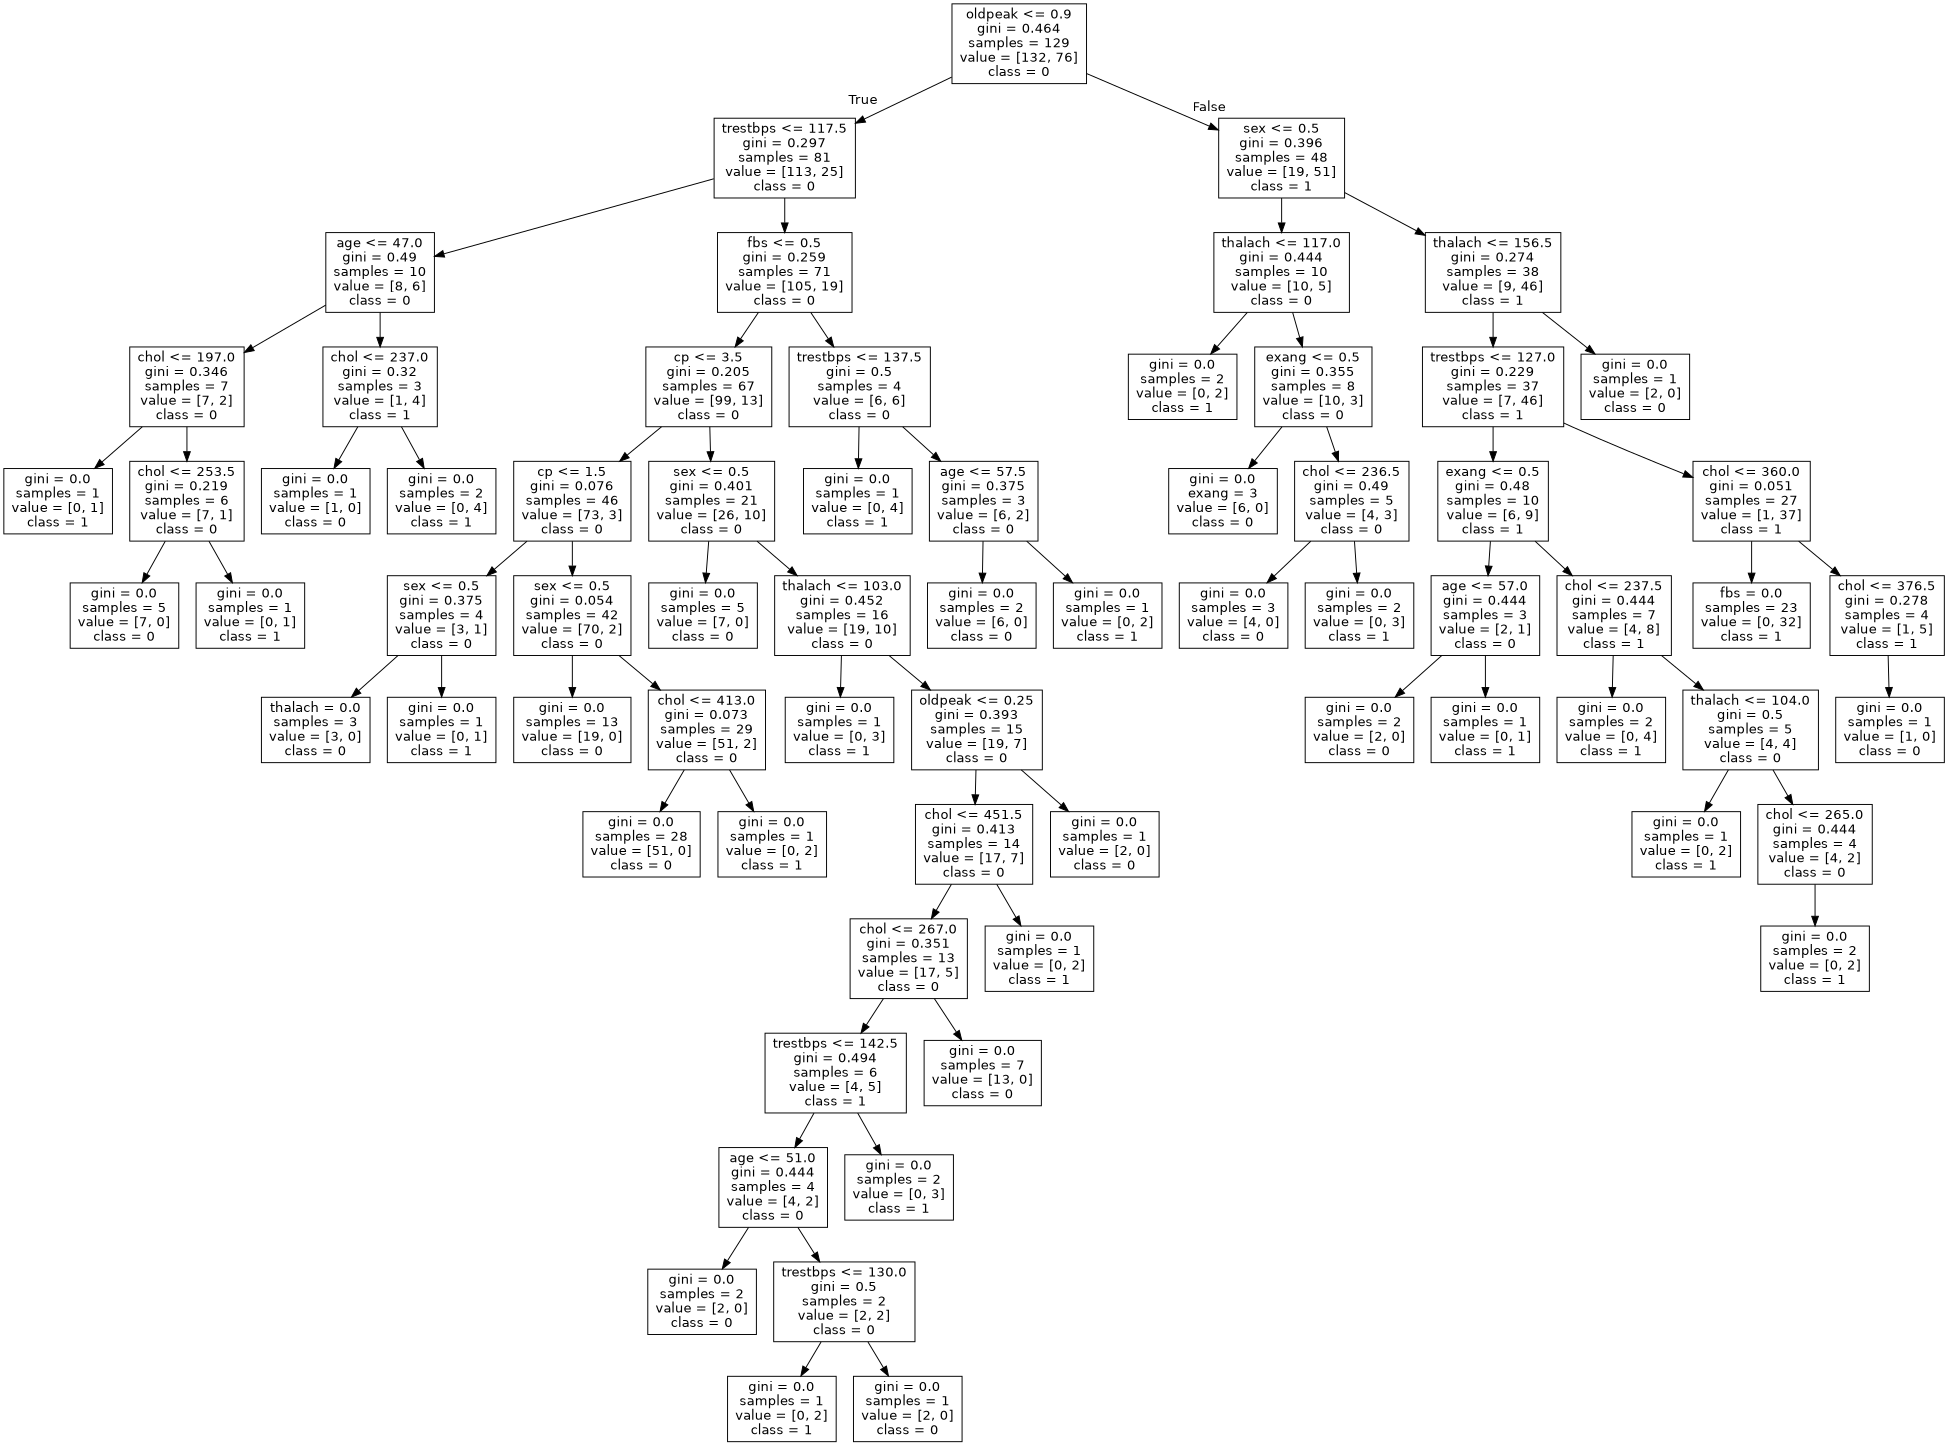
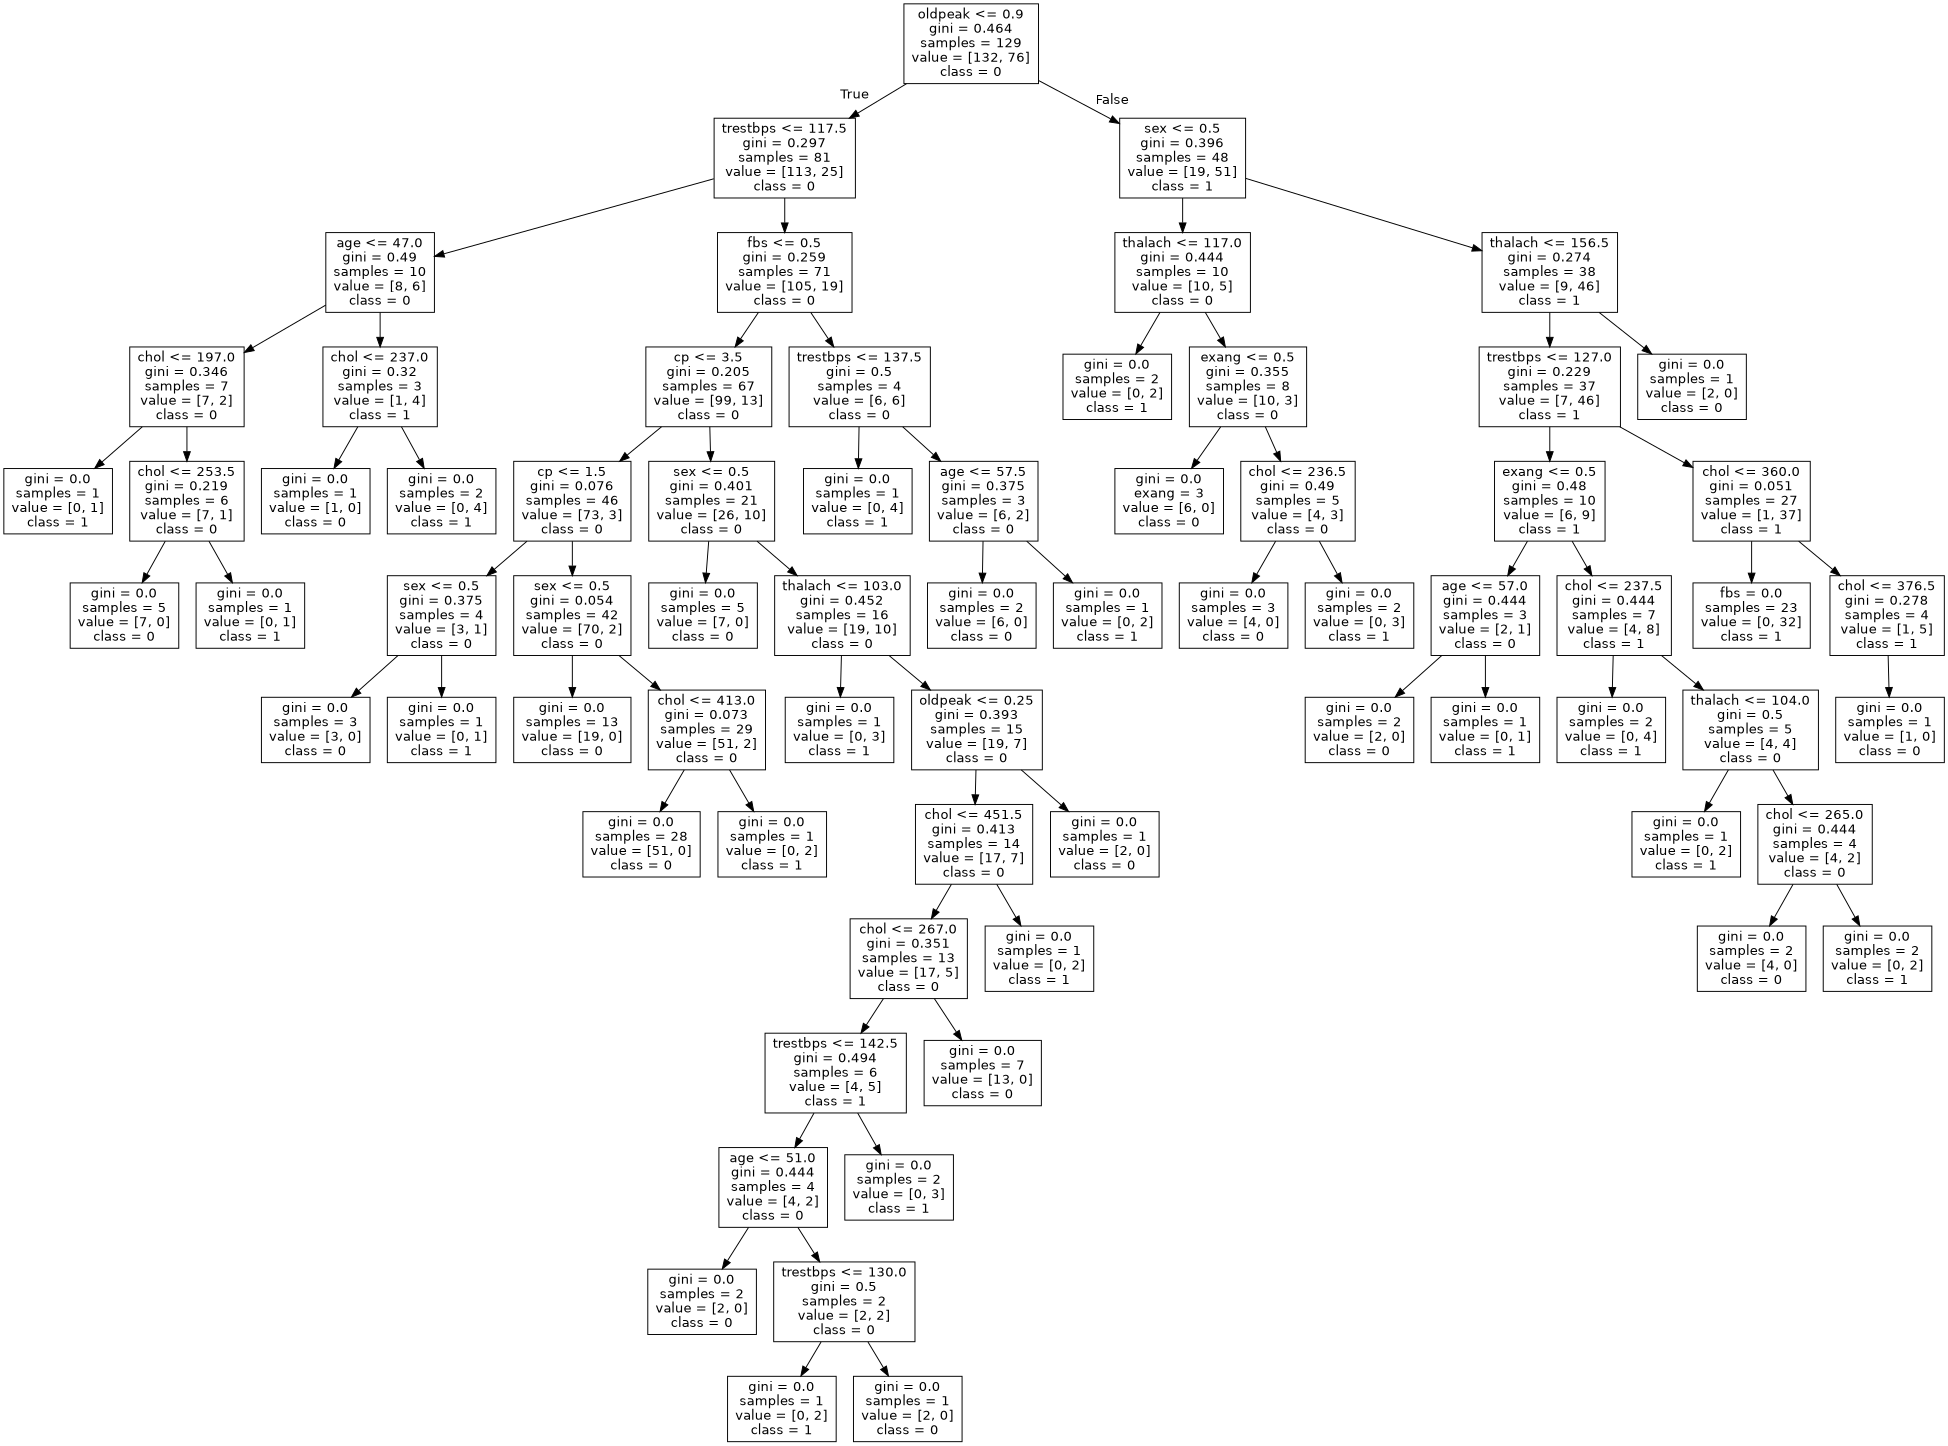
  digraph {
    node [fontname=helvetica shape=box]
    edge [fontname=helvetica]
    n1 [label="oldpeak <= 0.9\ngini = 0.464\nsamples = 129\nvalue = [132, 76]\nclass = 0"]
    n2 [label="trestbps <= 117.5\ngini = 0.297\nsamples = 81\nvalue = [113, 25]\nclass = 0"]
    n3 [label="sex <= 0.5\ngini = 0.396\nsamples = 48\nvalue = [19, 51]\nclass = 1"]
    n4 [label="age <= 47.0\ngini = 0.49\nsamples = 10\nvalue = [8, 6]\nclass = 0"]
    n5 [label="fbs <= 0.5\ngini = 0.259\nsamples = 71\nvalue = [105, 19]\nclass = 0"]
    n6 [label="thalach <= 117.0\ngini = 0.444\nsamples = 10\nvalue = [10, 5]\nclass = 0"]
    n7 [label="thalach <= 156.5\ngini = 0.274\nsamples = 38\nvalue = [9, 46]\nclass = 1"]
    n8 [label="chol <= 197.0\ngini = 0.346\nsamples = 7\nvalue = [7, 2]\nclass = 0"]
    n9 [label="chol <= 237.0\ngini = 0.32\nsamples = 3\nvalue = [1, 4]\nclass = 1"]
    n10 [label="cp <= 3.5\ngini = 0.205\nsamples = 67\nvalue = [99, 13]\nclass = 0"]
    n11 [label="trestbps <= 137.5\ngini = 0.5\nsamples = 4\nvalue = [6, 6]\nclass = 0"]
    n12 [label="gini = 0.0\nsamples = 1\nvalue = [0, 1]\nclass = 1"]
    n13 [label="chol <= 253.5\ngini = 0.219\nsamples = 6\nvalue = [7, 1]\nclass = 0"]
    n14 [label="gini = 0.0\nsamples = 1\nvalue = [1, 0]\nclass = 0"]
    n15 [label="gini = 0.0\nsamples = 2\nvalue = [0, 4]\nclass = 1"]
    n16 [label="gini = 0.0\nsamples = 5\nvalue = [7, 0]\nclass = 0"]
    n17 [label="gini = 0.0\nsamples = 1\nvalue = [0, 1]\nclass = 1"]
    n18 [label="cp <= 1.5\ngini = 0.076\nsamples = 46\nvalue = [73, 3]\nclass = 0"]
    n19 [label="sex <= 0.5\ngini = 0.401\nsamples = 21\nvalue = [26, 10]\nclass = 0"]
    n20 [label="gini = 0.0\nsamples = 1\nvalue = [0, 4]\nclass = 1"]
    n21 [label="age <= 57.5\ngini = 0.375\nsamples = 3\nvalue = [6, 2]\nclass = 0"]
    n22 [label="sex <= 0.5\ngini = 0.375\nsamples = 4\nvalue = [3, 1]\nclass = 0"]
    n23 [label="sex <= 0.5\ngini = 0.054\nsamples = 42\nvalue = [70, 2]\nclass = 0"]
    n24 [label="gini = 0.0\nsamples = 5\nvalue = [7, 0]\nclass = 0"]
    n25 [label="thalach <= 103.0\ngini = 0.452\nsamples = 16\nvalue = [19, 10]\nclass = 0"]
-   n26 [label="thalach = 0.0\nsamples = 3\nvalue = [3, 0]\nclass = 0"]
+   n26 [label="gini = 0.0\nsamples = 3\nvalue = [3, 0]\nclass = 0"]
    n27 [label="gini = 0.0\nsamples = 1\nvalue = [0, 1]\nclass = 1"]
    n28 [label="gini = 0.0\nsamples = 13\nvalue = [19, 0]\nclass = 0"]
    n29 [label="chol <= 413.0\ngini = 0.073\nsamples = 29\nvalue = [51, 2]\nclass = 0"]
    n30 [label="gini = 0.0\nsamples = 28\nvalue = [51, 0]\nclass = 0"]
    n31 [label="gini = 0.0\nsamples = 1\nvalue = [0, 2]\nclass = 1"]
    n32 [label="gini = 0.0\nsamples = 1\nvalue = [0, 3]\nclass = 1"]
    n33 [label="oldpeak <= 0.25\ngini = 0.393\nsamples = 15\nvalue = [19, 7]\nclass = 0"]
    n34 [label="chol <= 451.5\ngini = 0.413\nsamples = 14\nvalue = [17, 7]\nclass = 0"]
    n35 [label="gini = 0.0\nsamples = 1\nvalue = [2, 0]\nclass = 0"]
    n36 [label="chol <= 267.0\ngini = 0.351\nsamples = 13\nvalue = [17, 5]\nclass = 0"]
    n37 [label="gini = 0.0\nsamples = 1\nvalue = [0, 2]\nclass = 1"]
    n38 [label="trestbps <= 142.5\ngini = 0.494\nsamples = 6\nvalue = [4, 5]\nclass = 1"]
    n39 [label="gini = 0.0\nsamples = 7\nvalue = [13, 0]\nclass = 0"]
    n40 [label="age <= 51.0\ngini = 0.444\nsamples = 4\nvalue = [4, 2]\nclass = 0"]
    n41 [label="gini = 0.0\nsamples = 2\nvalue = [0, 3]\nclass = 1"]
    n42 [label="gini = 0.0\nsamples = 2\nvalue = [2, 0]\nclass = 0"]
    n43 [label="trestbps <= 130.0\ngini = 0.5\nsamples = 2\nvalue = [2, 2]\nclass = 0"]
    n44 [label="gini = 0.0\nsamples = 1\nvalue = [0, 2]\nclass = 1"]
    n45 [label="gini = 0.0\nsamples = 1\nvalue = [2, 0]\nclass = 0"]
    n46 [label="gini = 0.0\nsamples = 2\nvalue = [6, 0]\nclass = 0"]
    n47 [label="gini = 0.0\nsamples = 1\nvalue = [0, 2]\nclass = 1"]
    n48 [label="gini = 0.0\nsamples = 2\nvalue = [0, 2]\nclass = 1"]
    n49 [label="exang <= 0.5\ngini = 0.355\nsamples = 8\nvalue = [10, 3]\nclass = 0"]
    n50 [label="trestbps <= 127.0\ngini = 0.229\nsamples = 37\nvalue = [7, 46]\nclass = 1"]
    n51 [label="gini = 0.0\nsamples = 1\nvalue = [2, 0]\nclass = 0"]
    n52 [label="gini = 0.0\nexang = 3\nvalue = [6, 0]\nclass = 0"]
    n53 [label="chol <= 236.5\ngini = 0.49\nsamples = 5\nvalue = [4, 3]\nclass = 0"]
    n54 [label="gini = 0.0\nsamples = 3\nvalue = [4, 0]\nclass = 0"]
    n55 [label="gini = 0.0\nsamples = 2\nvalue = [0, 3]\nclass = 1"]
    n56 [label="exang <= 0.5\ngini = 0.48\nsamples = 10\nvalue = [6, 9]\nclass = 1"]
    n57 [label="chol <= 360.0\ngini = 0.051\nsamples = 27\nvalue = [1, 37]\nclass = 1"]
    n58 [label="age <= 57.0\ngini = 0.444\nsamples = 3\nvalue = [2, 1]\nclass = 0"]
    n59 [label="chol <= 237.5\ngini = 0.444\nsamples = 7\nvalue = [4, 8]\nclass = 1"]
    n60 [label="fbs = 0.0\nsamples = 23\nvalue = [0, 32]\nclass = 1"]
    n61 [label="chol <= 376.5\ngini = 0.278\nsamples = 4\nvalue = [1, 5]\nclass = 1"]
    n62 [label="gini = 0.0\nsamples = 2\nvalue = [2, 0]\nclass = 0"]
    n63 [label="gini = 0.0\nsamples = 1\nvalue = [0, 1]\nclass = 1"]
    n64 [label="gini = 0.0\nsamples = 2\nvalue = [0, 4]\nclass = 1"]
    n65 [label="thalach <= 104.0\ngini = 0.5\nsamples = 5\nvalue = [4, 4]\nclass = 0"]
    n66 [label="gini = 0.0\nsamples = 1\nvalue = [0, 2]\nclass = 1"]
    n67 [label="chol <= 265.0\ngini = 0.444\nsamples = 4\nvalue = [4, 2]\nclass = 0"]
+   n68 [label="gini = 0.0\nsamples = 2\nvalue = [4, 0]\nclass = 0"]
    n69 [label="gini = 0.0\nsamples = 2\nvalue = [0, 2]\nclass = 1"]
    n70 [label="gini = 0.0\nsamples = 1\nvalue = [1, 0]\nclass = 0"]
    n1 -> n2 [headlabel=True labelangle=45 labeldistance=2.5]
    n1 -> n3 [headlabel=False labelangle=-45 labeldistance=2.5]
    n2 -> n4
    n2 -> n5
    n3 -> n6
    n3 -> n7
    n4 -> n8
    n4 -> n9
    n5 -> n10
    n5 -> n11
    n6 -> n48
    n6 -> n49
    n7 -> n50
    n7 -> n51
    n8 -> n12
    n8 -> n13
    n9 -> n14
    n9 -> n15
    n10 -> n18
    n10 -> n19
    n11 -> n20
    n11 -> n21
    n13 -> n16
    n13 -> n17
    n18 -> n22
    n18 -> n23
    n19 -> n24
    n19 -> n25
    n21 -> n46
    n21 -> n47
    n22 -> n26
    n22 -> n27
    n23 -> n28
    n23 -> n29
    n25 -> n32
    n25 -> n33
    n29 -> n30
    n29 -> n31
    n33 -> n34
    n33 -> n35
    n34 -> n36
    n34 -> n37
    n36 -> n38
    n36 -> n39
    n38 -> n40
    n38 -> n41
    n40 -> n42
    n40 -> n43
    n43 -> n44
    n43 -> n45
    n49 -> n52
    n49 -> n53
    n50 -> n56
    n50 -> n57
    n53 -> n54
    n53 -> n55
    n56 -> n58
    n56 -> n59
    n57 -> n60
    n57 -> n61
    n58 -> n62
    n58 -> n63
    n59 -> n64
    n59 -> n65
    n61 -> n70
    n65 -> n66
    n65 -> n67
+   n67 -> n68
    n67 -> n69
  }
